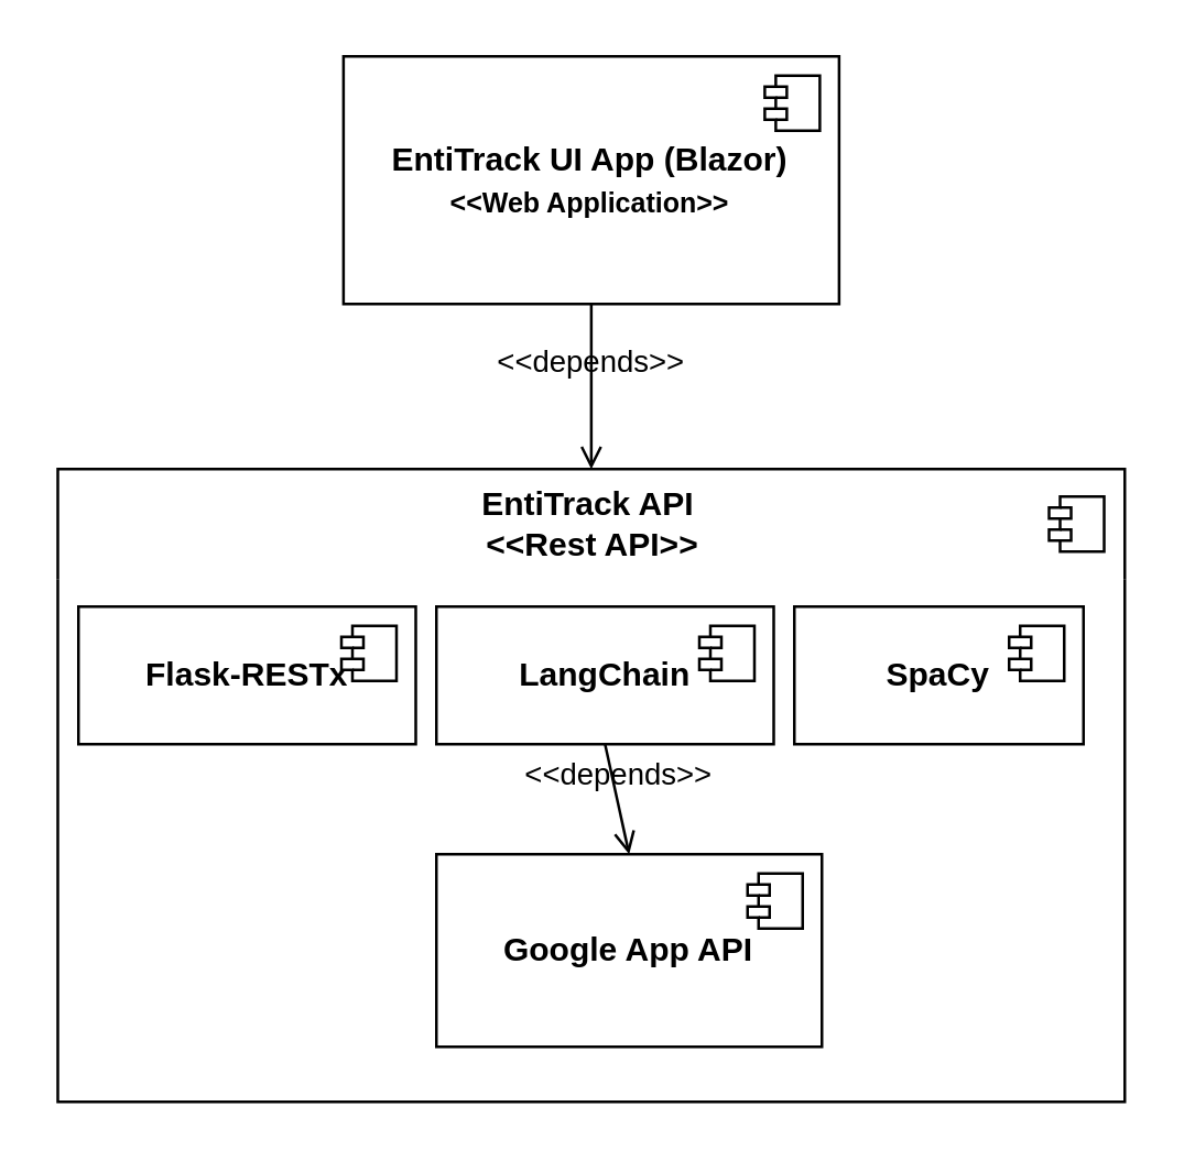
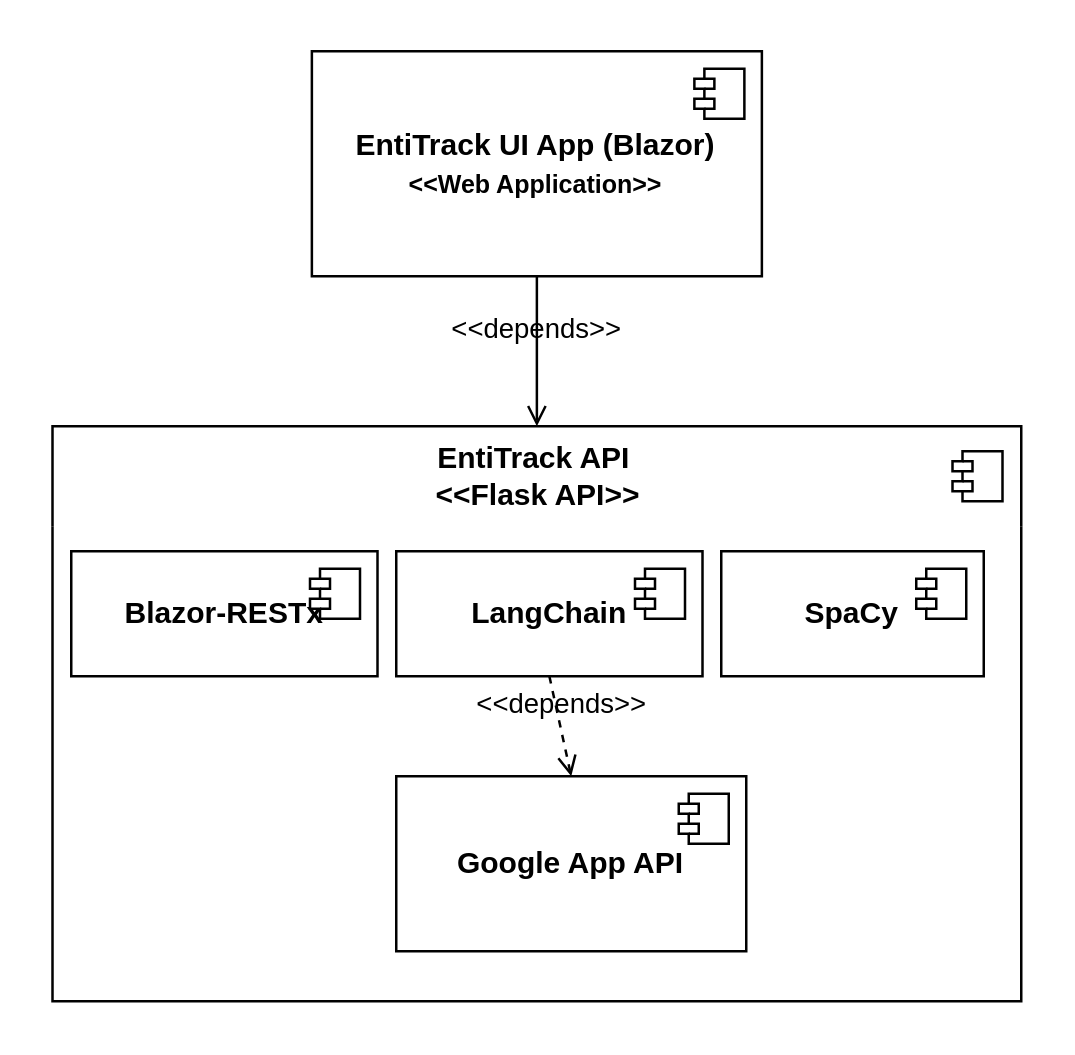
  <mxCell id="0" />
  <mxCell id="1" parent="0" />
  <mxCell id="2" value="&lt;b&gt;EntiTrack UI App (Blazor)&lt;/b&gt;&lt;div&gt;&lt;b&gt;&lt;font style=&quot;font-size: 10px;&quot;&gt;&amp;lt;&amp;lt;Web Application&amp;gt;&amp;gt;&lt;/font&gt;&lt;/b&gt;&lt;/div&gt;" style="html=1;dropTarget=0;whiteSpace=wrap;" vertex="1" parent="1"><mxGeometry x="124.25" y="20" width="180" height="90" as="geometry" /></mxCell>
  <mxCell id="3" value="" style="shape=module;jettyWidth=8;jettyHeight=4;" vertex="1" parent="2"><mxGeometry x="1" width="20" height="20" relative="1" as="geometry"><mxPoint x="-27" y="7" as="offset" /></mxGeometry></mxCell>
  <mxCell id="4" value="&amp;lt;&amp;lt;depends&amp;gt;&amp;gt;" style="endArrow=open;html=1;rounded=0;align=center;verticalAlign=bottom;dashed=0;endFill=0;labelBackgroundColor=none;exitX=0.5;exitY=1;exitDx=0;exitDy=0;entryX=0.5;entryY=0;entryDx=0;entryDy=0;" edge="1" parent="1" source="2" target="6"><mxGeometry relative="1" as="geometry"><mxPoint x="178" y="83" as="sourcePoint" /><mxPoint x="253.5" y="160" as="targetPoint" /></mxGeometry></mxCell>
  <mxCell id="5" value="" style="resizable=0;html=1;align=center;verticalAlign=top;labelBackgroundColor=none;" connectable="0" vertex="1" parent="4"><mxGeometry relative="1" as="geometry" /></mxCell>
- <mxCell id="6" value="EntiTrack API&amp;nbsp;&lt;div&gt;&amp;lt;&amp;lt;Rest API&amp;gt;&amp;gt;&lt;/div&gt;" style="swimlane;whiteSpace=wrap;html=1;startSize=40;swimlaneLine=0;expand=0;collapsible=0;" vertex="1" parent="1"><mxGeometry x="20.5" y="170" width="387.5" height="230" as="geometry"><mxRectangle x="255" y="370" width="140" height="40" as="alternateBounds" /></mxGeometry></mxCell>
+ <mxCell id="6" value="EntiTrack API&amp;nbsp;&lt;div&gt;&amp;lt;&amp;lt;Flask API&amp;gt;&amp;gt;&lt;/div&gt;" style="swimlane;whiteSpace=wrap;html=1;startSize=40;swimlaneLine=0;expand=0;collapsible=0;" vertex="1" parent="1"><mxGeometry x="20.5" y="170" width="387.5" height="230" as="geometry"><mxRectangle x="255" y="370" width="140" height="40" as="alternateBounds" /></mxGeometry></mxCell>
  <mxCell id="7" value="" style="shape=module;jettyWidth=8;jettyHeight=4;" vertex="1" parent="6"><mxGeometry x="360" y="10" width="20" height="20" as="geometry" /></mxCell>
- <mxCell id="8" value="&lt;b&gt;Flask-RESTx&lt;/b&gt;" style="html=1;dropTarget=0;whiteSpace=wrap;" vertex="1" parent="6"><mxGeometry x="7.5" y="50" width="122.5" height="50" as="geometry" /></mxCell>
+ <mxCell id="8" value="&lt;b&gt;Blazor-RESTx&lt;/b&gt;" style="html=1;dropTarget=0;whiteSpace=wrap;" vertex="1" parent="6"><mxGeometry x="7.5" y="50" width="122.5" height="50" as="geometry" /></mxCell>
  <mxCell id="9" value="" style="shape=module;jettyWidth=8;jettyHeight=4;" vertex="1" parent="8"><mxGeometry x="1" width="20" height="20" relative="1" as="geometry"><mxPoint x="-27" y="7" as="offset" /></mxGeometry></mxCell>
  <mxCell id="10" value="&lt;b&gt;LangChain&lt;/b&gt;" style="html=1;dropTarget=0;whiteSpace=wrap;" vertex="1" parent="6"><mxGeometry x="137.5" y="50" width="122.5" height="50" as="geometry" /></mxCell>
  <mxCell id="11" value="" style="shape=module;jettyWidth=8;jettyHeight=4;" vertex="1" parent="10"><mxGeometry x="1" width="20" height="20" relative="1" as="geometry"><mxPoint x="-27" y="7" as="offset" /></mxGeometry></mxCell>
  <mxCell id="12" value="&lt;b&gt;Google App API&lt;/b&gt;" style="html=1;dropTarget=0;whiteSpace=wrap;" vertex="1" parent="6"><mxGeometry x="137.5" y="140" width="140" height="70" as="geometry" /></mxCell>
  <mxCell id="13" value="" style="shape=module;jettyWidth=8;jettyHeight=4;" vertex="1" parent="12"><mxGeometry x="1" width="20" height="20" relative="1" as="geometry"><mxPoint x="-27" y="7" as="offset" /></mxGeometry></mxCell>
- <mxCell id="14" value="&amp;lt;&amp;lt;depends&amp;gt;&amp;gt;" style="endArrow=open;html=1;rounded=0;align=center;verticalAlign=bottom;dashed=0;endFill=0;labelBackgroundColor=none;exitX=0.5;exitY=1;exitDx=0;exitDy=0;entryX=0.5;entryY=0;entryDx=0;entryDy=0;" edge="1" parent="6" source="10" target="12"><mxGeometry relative="1" as="geometry"><mxPoint x="527.5" y="-20" as="sourcePoint" /><mxPoint x="527.5" y="30" as="targetPoint" /></mxGeometry></mxCell>
+ <mxCell id="14" value="&amp;lt;&amp;lt;depends&amp;gt;&amp;gt;" style="endArrow=open;html=1;rounded=0;align=center;verticalAlign=bottom;dashed=1;endFill=0;labelBackgroundColor=none;exitX=0.5;exitY=1;exitDx=0;exitDy=0;entryX=0.5;entryY=0;entryDx=0;entryDy=0;" edge="1" parent="6" source="10" target="12"><mxGeometry relative="1" as="geometry"><mxPoint x="527.5" y="-20" as="sourcePoint" /><mxPoint x="527.5" y="30" as="targetPoint" /></mxGeometry></mxCell>
  <mxCell id="15" value="" style="resizable=0;html=1;align=center;verticalAlign=top;labelBackgroundColor=none;" connectable="0" vertex="1" parent="14"><mxGeometry relative="1" as="geometry" /></mxCell>
  <mxCell id="16" value="&lt;b&gt;SpaCy&lt;/b&gt;" style="html=1;dropTarget=0;whiteSpace=wrap;" vertex="1" parent="6"><mxGeometry x="267.5" y="50" width="105" height="50" as="geometry" /></mxCell>
  <mxCell id="17" value="" style="shape=module;jettyWidth=8;jettyHeight=4;" vertex="1" parent="16"><mxGeometry x="1" width="20" height="20" relative="1" as="geometry"><mxPoint x="-27" y="7" as="offset" /></mxGeometry></mxCell>
